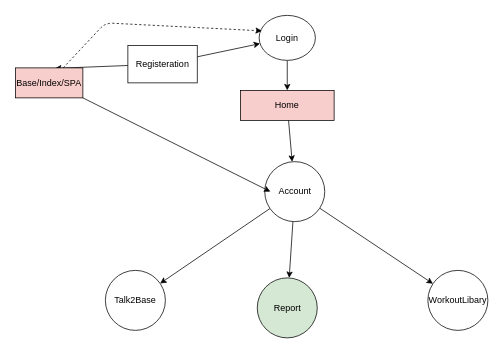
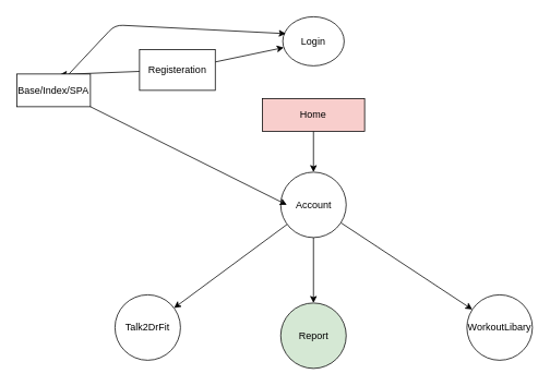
  <mxCell id="0" />
  <mxCell id="1" parent="0" />
  <mxCell id="2" value="" style="edgeStyle=none;html=1;" parent="1" source="3" target="12" edge="1"><mxGeometry relative="1" as="geometry" /></mxCell>
  <mxCell id="3" value="Home" style="rounded=0;whiteSpace=wrap;html=1;fillColor=#f8cecc;" parent="1" vertex="1"><mxGeometry x="320" y="120" width="125" height="40" as="geometry" /></mxCell>
- <mxCell id="4" value="" style="edgeStyle=none;html=1;" parent="1" source="5" target="3" edge="1"><mxGeometry relative="1" as="geometry" /></mxCell>
  <mxCell id="5" value="Login" style="ellipse;whiteSpace=wrap;html=1;" parent="1" vertex="1"><mxGeometry x="345" width="75" height="60" as="geometry" y="20" /></mxCell>
  <mxCell id="6" style="edgeStyle=none;html=1;entryX=0.586;entryY=0.017;entryDx=0;entryDy=0;entryPerimeter=0;" parent="1" source="8" target="15" edge="1"><mxGeometry relative="1" as="geometry" /></mxCell>
  <mxCell id="7" value="" style="edgeStyle=none;html=1;" edge="1" parent="1" source="8" target="5"><mxGeometry relative="1" as="geometry" /></mxCell>
  <mxCell id="8" value="Registeration" style="whiteSpace=wrap;html=1;" parent="1" vertex="1"><mxGeometry x="170" y="60" width="92.5" height="50" as="geometry" /></mxCell>
  <mxCell id="9" value="" style="edgeStyle=none;html=1;" edge="1" parent="1" source="12" target="16"><mxGeometry relative="1" as="geometry" /></mxCell>
  <mxCell id="10" value="" style="edgeStyle=none;html=1;" edge="1" parent="1" source="12" target="17"><mxGeometry relative="1" as="geometry" /></mxCell>
  <mxCell id="11" value="" style="edgeStyle=none;html=1;" edge="1" parent="1" source="12" target="18"><mxGeometry relative="1" as="geometry" /></mxCell>
- <mxCell id="12" value="Account" style="ellipse;whiteSpace=wrap;html=1;" parent="1" vertex="1"><mxGeometry x="352.5" y="215" width="80" height="80" as="geometry" /></mxCell>
- <mxCell id="13" style="edgeStyle=none;html=1;entryX=0.05;entryY=0.344;entryDx=0;entryDy=0;entryPerimeter=0;dashed=1;" parent="1" source="15" target="5" edge="1"><mxGeometry relative="1" as="geometry"><Array as="points"><mxPoint x="140" y="30" /></Array></mxGeometry></mxCell>
+ <mxCell id="12" value="Account" style="ellipse;whiteSpace=wrap;html=1;" parent="1" vertex="1"><mxGeometry x="342.5" y="210" width="80" height="80" as="geometry" /></mxCell>
+ <mxCell id="13" style="edgeStyle=none;html=1;entryX=0.05;entryY=0.344;entryDx=0;entryDy=0;entryPerimeter=0;" parent="1" source="15" target="5" edge="1"><mxGeometry relative="1" as="geometry"><Array as="points"><mxPoint x="140" y="30" /></Array></mxGeometry></mxCell>
  <mxCell id="14" style="edgeStyle=none;html=1;exitX=1;exitY=1;exitDx=0;exitDy=0;entryX=0.094;entryY=0.5;entryDx=0;entryDy=0;entryPerimeter=0;" parent="1" source="15" target="12" edge="1"><mxGeometry relative="1" as="geometry" /></mxCell>
- <mxCell id="15" value="Base/Index/SPA" style="whiteSpace=wrap;html=1;fillColor=#f8cecc;" parent="1" vertex="1"><mxGeometry x="20" y="90" width="90" height="40" as="geometry" /></mxCell>
- <mxCell id="16" value="Talk2Base" style="ellipse;whiteSpace=wrap;html=1;" vertex="1" parent="1"><mxGeometry x="140" y="360" width="80" height="80" as="geometry" /></mxCell>
+ <mxCell id="15" value="Base/Index/SPA" style="whiteSpace=wrap;html=1;" parent="1" vertex="1"><mxGeometry x="20" y="90" width="90" height="40" as="geometry" /></mxCell>
+ <mxCell id="16" value="Talk2DrFit" style="ellipse;whiteSpace=wrap;html=1;" vertex="1" parent="1"><mxGeometry x="140" y="360" width="80" height="80" as="geometry" /></mxCell>
  <mxCell id="17" value="WorkoutLibary" style="ellipse;whiteSpace=wrap;html=1;" vertex="1" parent="1"><mxGeometry x="570" y="360" width="80" height="80" as="geometry" /></mxCell>
  <mxCell id="18" value="Report" style="ellipse;whiteSpace=wrap;html=1;fillColor=#d5e8d4;" vertex="1" parent="1"><mxGeometry x="342.5" y="370" width="80" height="80" as="geometry" /></mxCell>
